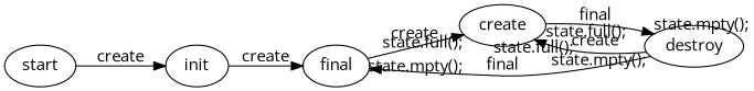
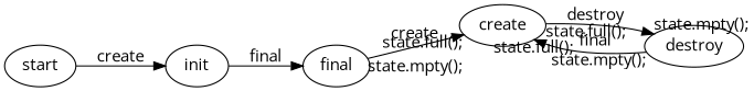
  digraph {
    fontname="Open Sans"
    rankdir=LR
    node [fontname="Open Sans"]
    edge [fontname="Open Sans"]
    start
    init
    final
    create
    destroy
    start -> init [label=create]
-   init -> final [label=create]
+   init -> final [label=final]
    final -> create [headlabel="state.full();" label=create taillabel="state.mpty();"]
-   create -> destroy [headlabel="state.mpty();" label=final taillabel="state.full();"]
-   destroy -> final [label=final]
-   destroy -> create [headlabel="state.full();" label=create taillabel="state.mpty();"]
+   create -> destroy [headlabel="state.mpty();" label=destroy taillabel="state.full();"]
+   destroy -> create [headlabel="state.full();" label=final taillabel="state.mpty();"]
  }
